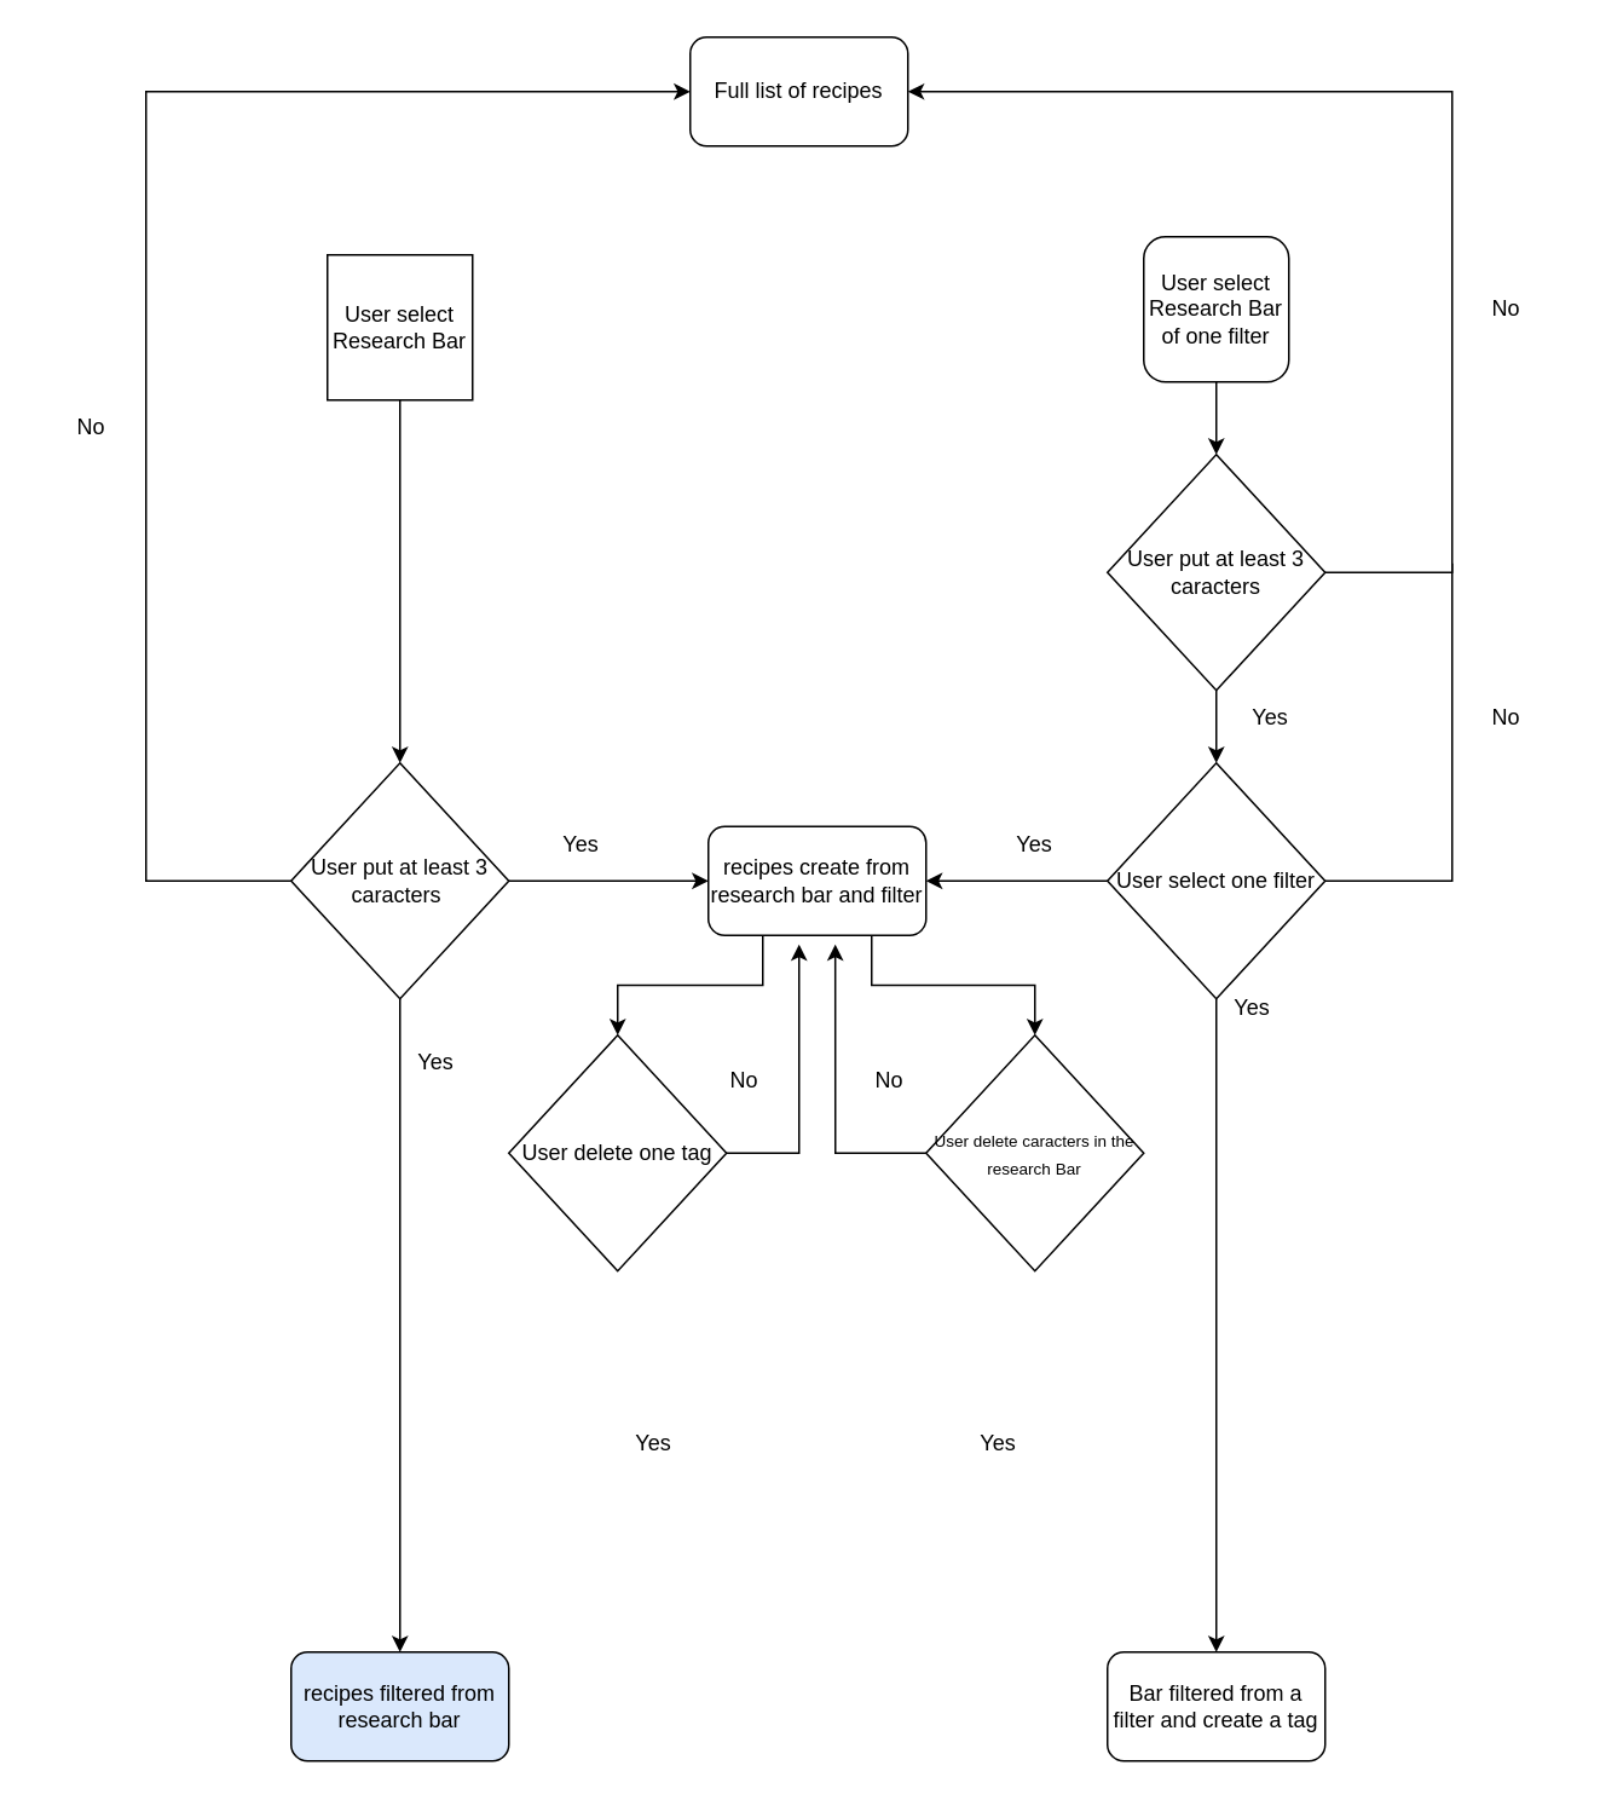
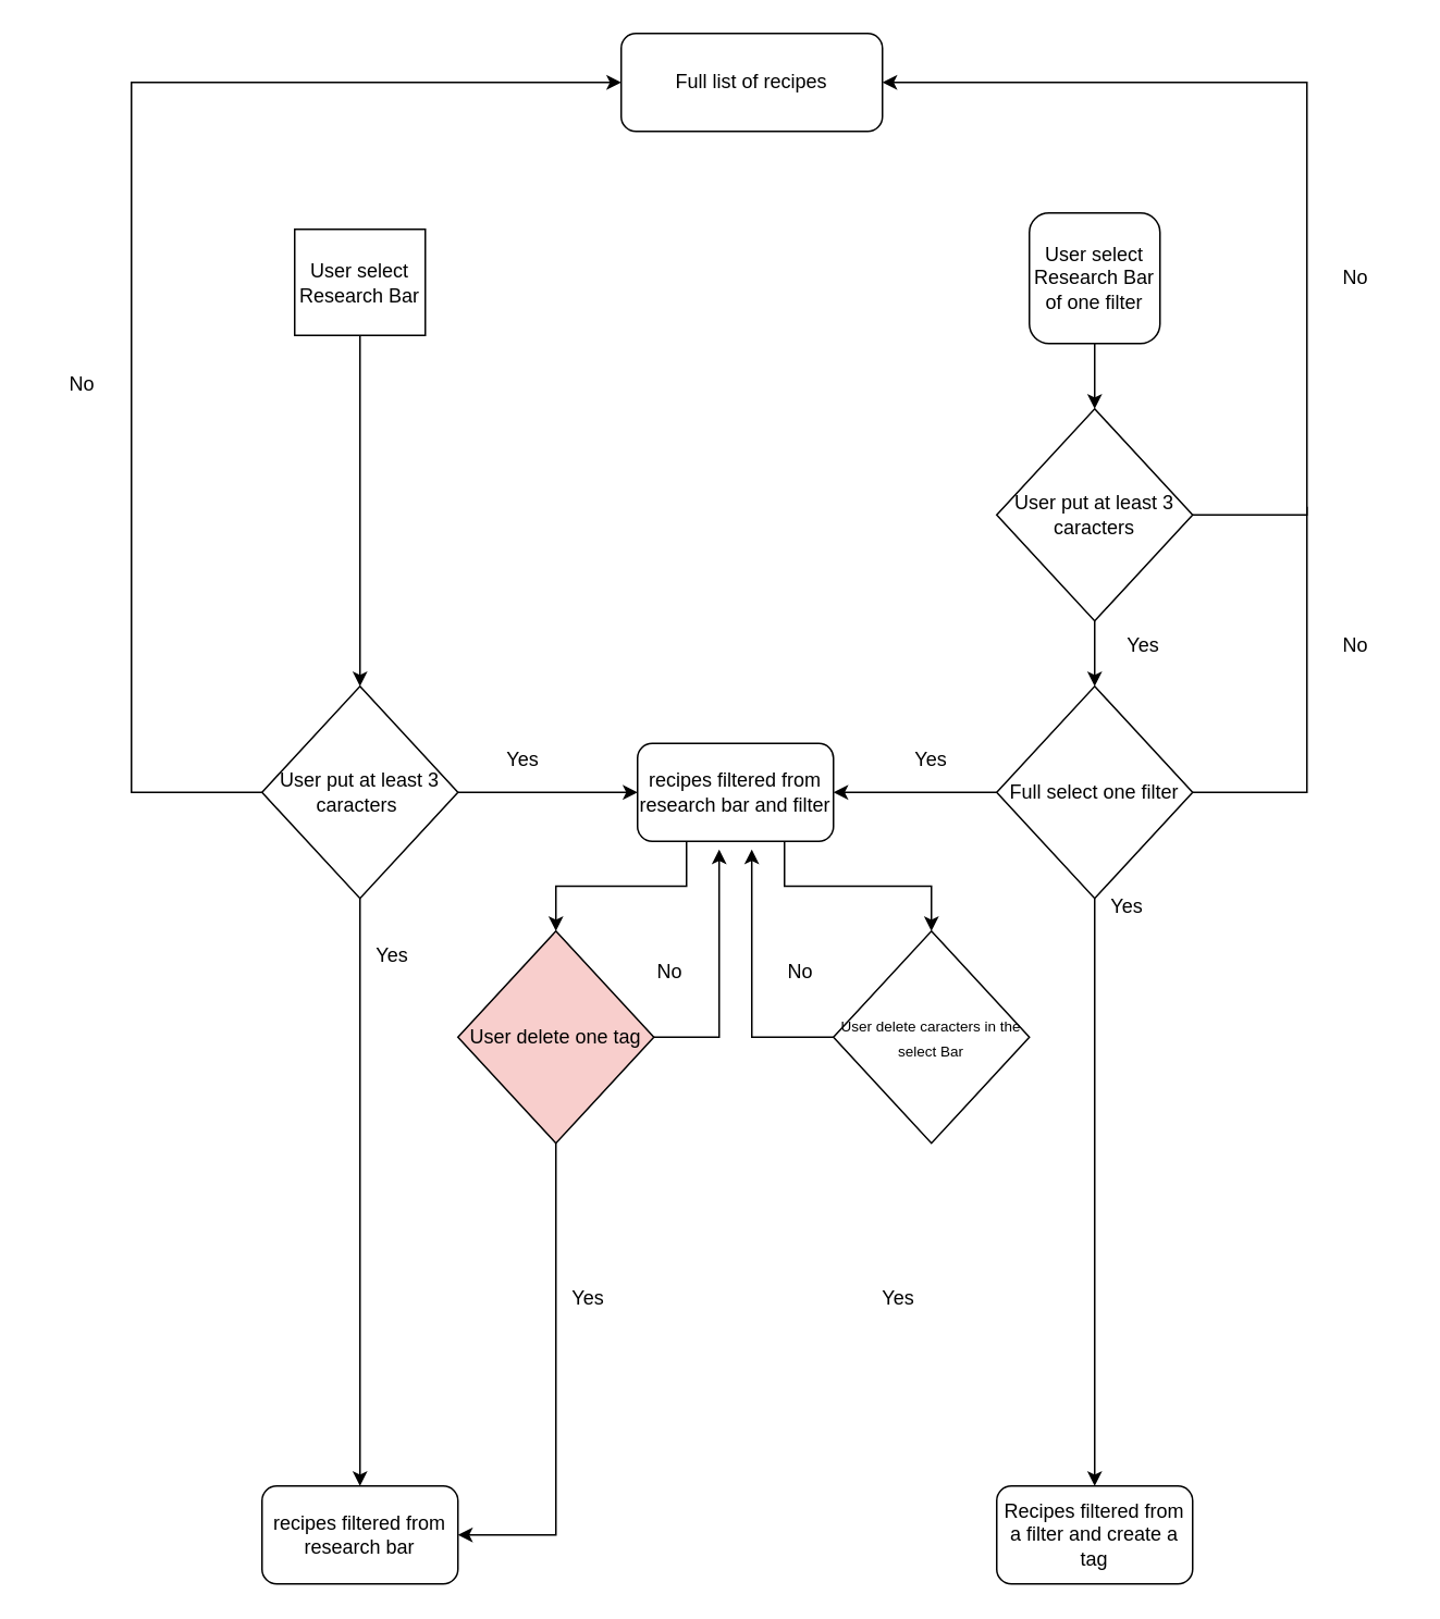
  <mxCell id="0" />
  <mxCell id="1" parent="0" />
- <mxCell id="2" value="User select Research Bar" style="whiteSpace=wrap;html=1;aspect=fixed;" vertex="1" parent="1"><mxGeometry x="180" y="140" width="80" height="80" as="geometry" /></mxCell>
+ <mxCell id="2" value="User select Research Bar" style="whiteSpace=wrap;html=1;aspect=fixed;" vertex="1" parent="1"><mxGeometry x="180" y="140" width="80" height="65" as="geometry" /></mxCell>
  <mxCell id="3" value="" style="endArrow=classic;html=1;rounded=0;exitX=0.5;exitY=1;exitDx=0;exitDy=0;entryX=0.5;entryY=0;entryDx=0;entryDy=0;" edge="1" parent="1" source="2" target="5"><mxGeometry width="50" height="50" relative="1" as="geometry"><mxPoint x="219.5" y="160" as="sourcePoint" /><mxPoint x="219.5" y="270" as="targetPoint" /></mxGeometry></mxCell>
  <mxCell id="4" style="edgeStyle=orthogonalEdgeStyle;rounded=0;orthogonalLoop=1;jettySize=auto;html=1;" edge="1" parent="1" source="5" target="17"><mxGeometry relative="1" as="geometry" /></mxCell>
  <mxCell id="5" value="User put at least 3 caracters&amp;nbsp;" style="rhombus;whiteSpace=wrap;html=1;" vertex="1" parent="1"><mxGeometry x="160" y="420" width="120" height="130" as="geometry" /></mxCell>
  <mxCell id="6" value="User select Research Bar of one filter" style="whiteSpace=wrap;html=1;aspect=fixed;rounded=1;" vertex="1" parent="1"><mxGeometry x="630" y="130" width="80" height="80" as="geometry" /></mxCell>
- <mxCell id="7" value="Full list of recipes" style="rounded=1;whiteSpace=wrap;html=1;" vertex="1" parent="1"><mxGeometry x="380" y="20" width="120" height="60" as="geometry" /></mxCell>
+ <mxCell id="7" value="Full list of recipes" style="rounded=1;whiteSpace=wrap;html=1;" vertex="1" parent="1"><mxGeometry x="380" y="20" width="160" height="60" as="geometry" /></mxCell>
  <mxCell id="8" value="User put at least 3 caracters" style="rhombus;whiteSpace=wrap;html=1;" vertex="1" parent="1"><mxGeometry x="610" y="250" width="120" height="130" as="geometry" /></mxCell>
  <mxCell id="9" value="" style="endArrow=classic;html=1;rounded=0;exitX=0.5;exitY=1;exitDx=0;exitDy=0;entryX=0.5;entryY=0;entryDx=0;entryDy=0;" edge="1" parent="1" source="6" target="8"><mxGeometry width="50" height="50" relative="1" as="geometry"><mxPoint x="390" y="440" as="sourcePoint" /><mxPoint x="440" y="390" as="targetPoint" /></mxGeometry></mxCell>
  <mxCell id="10" value="" style="endArrow=classic;html=1;rounded=0;exitX=0;exitY=0.5;exitDx=0;exitDy=0;entryX=0;entryY=0.5;entryDx=0;entryDy=0;" edge="1" parent="1" source="5" target="7"><mxGeometry width="50" height="50" relative="1" as="geometry"><mxPoint x="390" y="440" as="sourcePoint" /><mxPoint x="80" y="30" as="targetPoint" /><Array as="points"><mxPoint x="80" y="485" /><mxPoint x="80" y="50" /></Array></mxGeometry></mxCell>
  <mxCell id="11" value="No" style="text;html=1;strokeColor=none;fillColor=none;align=center;verticalAlign=middle;whiteSpace=wrap;rounded=0;" vertex="1" parent="1"><mxGeometry x="20" y="220" width="60" height="30" as="geometry" /></mxCell>
- <mxCell id="12" value="recipes filtered from research bar" style="rounded=1;whiteSpace=wrap;html=1;fillColor=#dae8fc;" vertex="1" parent="1"><mxGeometry x="160" y="910" width="120" height="60" as="geometry" /></mxCell>
+ <mxCell id="12" value="recipes filtered from research bar" style="rounded=1;whiteSpace=wrap;html=1;" vertex="1" parent="1"><mxGeometry x="160" y="910" width="120" height="60" as="geometry" /></mxCell>
  <mxCell id="13" value="" style="endArrow=classic;html=1;rounded=0;exitX=0.5;exitY=1;exitDx=0;exitDy=0;entryX=0.5;entryY=0;entryDx=0;entryDy=0;" edge="1" parent="1" source="5" target="12"><mxGeometry width="50" height="50" relative="1" as="geometry"><mxPoint x="390" y="440" as="sourcePoint" /><mxPoint x="440" y="390" as="targetPoint" /></mxGeometry></mxCell>
  <mxCell id="14" value="Yes" style="text;html=1;strokeColor=none;fillColor=none;align=center;verticalAlign=middle;whiteSpace=wrap;rounded=0;" vertex="1" parent="1"><mxGeometry x="210" y="570" width="60" height="30" as="geometry" /></mxCell>
  <mxCell id="15" style="edgeStyle=orthogonalEdgeStyle;rounded=0;orthogonalLoop=1;jettySize=auto;html=1;exitX=0.25;exitY=1;exitDx=0;exitDy=0;entryX=0.5;entryY=0;entryDx=0;entryDy=0;" edge="1" parent="1" source="17" target="32"><mxGeometry relative="1" as="geometry" /></mxCell>
  <mxCell id="16" style="edgeStyle=orthogonalEdgeStyle;rounded=0;orthogonalLoop=1;jettySize=auto;html=1;exitX=0.75;exitY=1;exitDx=0;exitDy=0;entryX=0.5;entryY=0;entryDx=0;entryDy=0;" edge="1" parent="1" source="17" target="33"><mxGeometry relative="1" as="geometry" /></mxCell>
- <mxCell id="17" value="recipes create from research bar and filter" style="rounded=1;whiteSpace=wrap;html=1;" vertex="1" parent="1"><mxGeometry x="390" y="455" width="120" height="60" as="geometry" /></mxCell>
+ <mxCell id="17" value="recipes filtered from research bar and filter" style="rounded=1;whiteSpace=wrap;html=1;" vertex="1" parent="1"><mxGeometry x="390" y="455" width="120" height="60" as="geometry" /></mxCell>
  <mxCell id="18" style="edgeStyle=orthogonalEdgeStyle;rounded=0;orthogonalLoop=1;jettySize=auto;html=1;" edge="1" parent="1" source="19" target="17"><mxGeometry relative="1" as="geometry" /></mxCell>
- <mxCell id="19" value="User select one filter" style="rhombus;whiteSpace=wrap;html=1;" vertex="1" parent="1"><mxGeometry x="610" y="420" width="120" height="130" as="geometry" /></mxCell>
+ <mxCell id="19" value="Full select one filter" style="rhombus;whiteSpace=wrap;html=1;" vertex="1" parent="1"><mxGeometry x="610" y="420" width="120" height="130" as="geometry" /></mxCell>
  <mxCell id="20" value="" style="endArrow=classic;html=1;rounded=0;exitX=1;exitY=0.5;exitDx=0;exitDy=0;entryX=1;entryY=0.5;entryDx=0;entryDy=0;" edge="1" parent="1" source="8" target="7"><mxGeometry width="50" height="50" relative="1" as="geometry"><mxPoint x="390" y="440" as="sourcePoint" /><mxPoint x="800" y="30" as="targetPoint" /><Array as="points"><mxPoint x="800" y="315" /><mxPoint x="800" y="50" /></Array></mxGeometry></mxCell>
  <mxCell id="21" value="No" style="text;html=1;strokeColor=none;fillColor=none;align=center;verticalAlign=middle;whiteSpace=wrap;rounded=0;" vertex="1" parent="1"><mxGeometry x="800" y="155" width="60" height="30" as="geometry" /></mxCell>
  <mxCell id="22" value="" style="endArrow=classic;html=1;rounded=0;exitX=0.5;exitY=1;exitDx=0;exitDy=0;entryX=0.5;entryY=0;entryDx=0;entryDy=0;" edge="1" parent="1" source="8" target="19"><mxGeometry width="50" height="50" relative="1" as="geometry"><mxPoint x="390" y="440" as="sourcePoint" /><mxPoint x="440" y="390" as="targetPoint" /></mxGeometry></mxCell>
  <mxCell id="23" value="Yes" style="text;html=1;strokeColor=none;fillColor=none;align=center;verticalAlign=middle;whiteSpace=wrap;rounded=0;" vertex="1" parent="1"><mxGeometry x="670" y="380" width="60" height="30" as="geometry" /></mxCell>
  <mxCell id="24" value="No" style="text;html=1;strokeColor=none;fillColor=none;align=center;verticalAlign=middle;whiteSpace=wrap;rounded=0;" vertex="1" parent="1"><mxGeometry x="800" y="380" width="60" height="30" as="geometry" /></mxCell>
  <mxCell id="25" value="" style="endArrow=classic;html=1;rounded=0;exitX=0.5;exitY=1;exitDx=0;exitDy=0;" edge="1" parent="1" source="19" target="26"><mxGeometry width="50" height="50" relative="1" as="geometry"><mxPoint x="390" y="440" as="sourcePoint" /><mxPoint x="670" y="580" as="targetPoint" /></mxGeometry></mxCell>
- <mxCell id="26" value="Bar filtered from a filter and create a tag" style="rounded=1;whiteSpace=wrap;html=1;" vertex="1" parent="1"><mxGeometry x="610" y="910" width="120" height="60" as="geometry" /></mxCell>
+ <mxCell id="26" value="Recipes filtered from a filter and create a tag" style="rounded=1;whiteSpace=wrap;html=1;" vertex="1" parent="1"><mxGeometry x="610" y="910" width="120" height="60" as="geometry" /></mxCell>
  <mxCell id="27" value="" style="endArrow=none;html=1;rounded=0;exitX=1;exitY=0.5;exitDx=0;exitDy=0;" edge="1" parent="1" source="19"><mxGeometry width="50" height="50" relative="1" as="geometry"><mxPoint x="390" y="440" as="sourcePoint" /><mxPoint x="800" y="310" as="targetPoint" /><Array as="points"><mxPoint x="800" y="485" /></Array></mxGeometry></mxCell>
  <mxCell id="28" value="Yes" style="text;html=1;strokeColor=none;fillColor=none;align=center;verticalAlign=middle;whiteSpace=wrap;rounded=0;" vertex="1" parent="1"><mxGeometry x="660" y="540" width="60" height="30" as="geometry" /></mxCell>
  <mxCell id="29" value="Yes" style="text;html=1;strokeColor=none;fillColor=none;align=center;verticalAlign=middle;whiteSpace=wrap;rounded=0;" vertex="1" parent="1"><mxGeometry x="540" y="450" width="60" height="30" as="geometry" /></mxCell>
  <mxCell id="30" value="Yes" style="text;html=1;strokeColor=none;fillColor=none;align=center;verticalAlign=middle;whiteSpace=wrap;rounded=0;" vertex="1" parent="1"><mxGeometry x="290" y="450" width="60" height="30" as="geometry" /></mxCell>
- <mxCell id="32" value="&lt;font style=&quot;font-size: 12px;&quot;&gt;User delete one tag&lt;/font&gt;" style="rhombus;whiteSpace=wrap;html=1;" vertex="1" parent="1"><mxGeometry x="280" y="570" width="120" height="130" as="geometry" /></mxCell>
- <mxCell id="33" value="&lt;font style=&quot;font-size: 9px;&quot;&gt;User delete caracters in the research Bar&lt;/font&gt;" style="rhombus;whiteSpace=wrap;html=1;" vertex="1" parent="1"><mxGeometry x="510" y="570" width="120" height="130" as="geometry" /></mxCell>
+ <mxCell id="31" style="edgeStyle=orthogonalEdgeStyle;rounded=0;orthogonalLoop=1;jettySize=auto;html=1;exitX=0.5;exitY=1;exitDx=0;exitDy=0;entryX=1;entryY=0.5;entryDx=0;entryDy=0;" edge="1" parent="1" source="32" target="12"><mxGeometry relative="1" as="geometry" /></mxCell>
+ <mxCell id="32" value="&lt;font style=&quot;font-size: 12px;&quot;&gt;User delete one tag&lt;/font&gt;" style="rhombus;whiteSpace=wrap;html=1;fillColor=#f8cecc;" vertex="1" parent="1"><mxGeometry x="280" y="570" width="120" height="130" as="geometry" /></mxCell>
+ <mxCell id="33" value="&lt;font style=&quot;font-size: 9px;&quot;&gt;User delete caracters in the select Bar&lt;/font&gt;" style="rhombus;whiteSpace=wrap;html=1;" vertex="1" parent="1"><mxGeometry x="510" y="570" width="120" height="130" as="geometry" /></mxCell>
  <mxCell id="34" value="" style="endArrow=classic;html=1;rounded=0;exitX=1;exitY=0.5;exitDx=0;exitDy=0;" edge="1" parent="1" source="32"><mxGeometry width="50" height="50" relative="1" as="geometry"><mxPoint x="390" y="740" as="sourcePoint" /><mxPoint x="440" y="520" as="targetPoint" /><Array as="points"><mxPoint x="440" y="635" /></Array></mxGeometry></mxCell>
  <mxCell id="35" value="" style="endArrow=classic;html=1;rounded=0;exitX=0;exitY=0.5;exitDx=0;exitDy=0;entryX=0.583;entryY=1.083;entryDx=0;entryDy=0;entryPerimeter=0;" edge="1" parent="1" source="33" target="17"><mxGeometry width="50" height="50" relative="1" as="geometry"><mxPoint x="390" y="740" as="sourcePoint" /><mxPoint x="450" y="635" as="targetPoint" /><Array as="points"><mxPoint x="460" y="635" /></Array></mxGeometry></mxCell>
  <mxCell id="36" value="No" style="text;html=1;strokeColor=none;fillColor=none;align=center;verticalAlign=middle;whiteSpace=wrap;rounded=0;" vertex="1" parent="1"><mxGeometry x="460" y="580" width="60" height="30" as="geometry" /></mxCell>
  <mxCell id="37" value="No" style="text;html=1;strokeColor=none;fillColor=none;align=center;verticalAlign=middle;whiteSpace=wrap;rounded=0;" vertex="1" parent="1"><mxGeometry x="380" y="580" width="60" height="30" as="geometry" /></mxCell>
  <mxCell id="38" value="Yes" style="text;html=1;strokeColor=none;fillColor=none;align=center;verticalAlign=middle;whiteSpace=wrap;rounded=0;" vertex="1" parent="1"><mxGeometry x="330" y="780" width="60" height="30" as="geometry" /></mxCell>
  <mxCell id="39" value="Yes" style="text;html=1;strokeColor=none;fillColor=none;align=center;verticalAlign=middle;whiteSpace=wrap;rounded=0;" vertex="1" parent="1"><mxGeometry x="520" y="780" width="60" height="30" as="geometry" /></mxCell>
